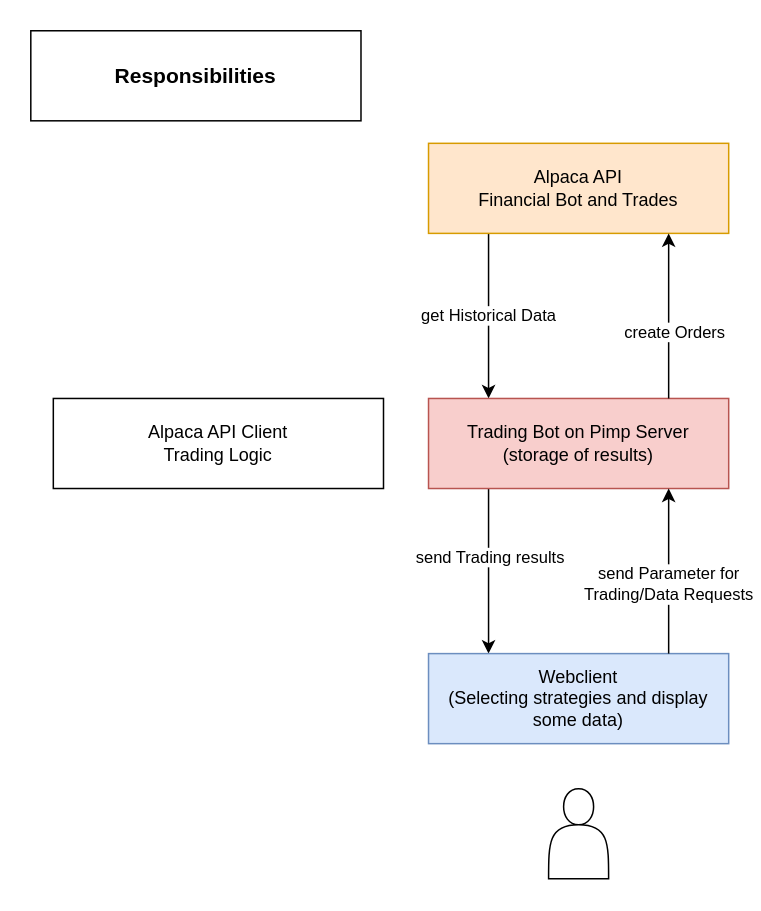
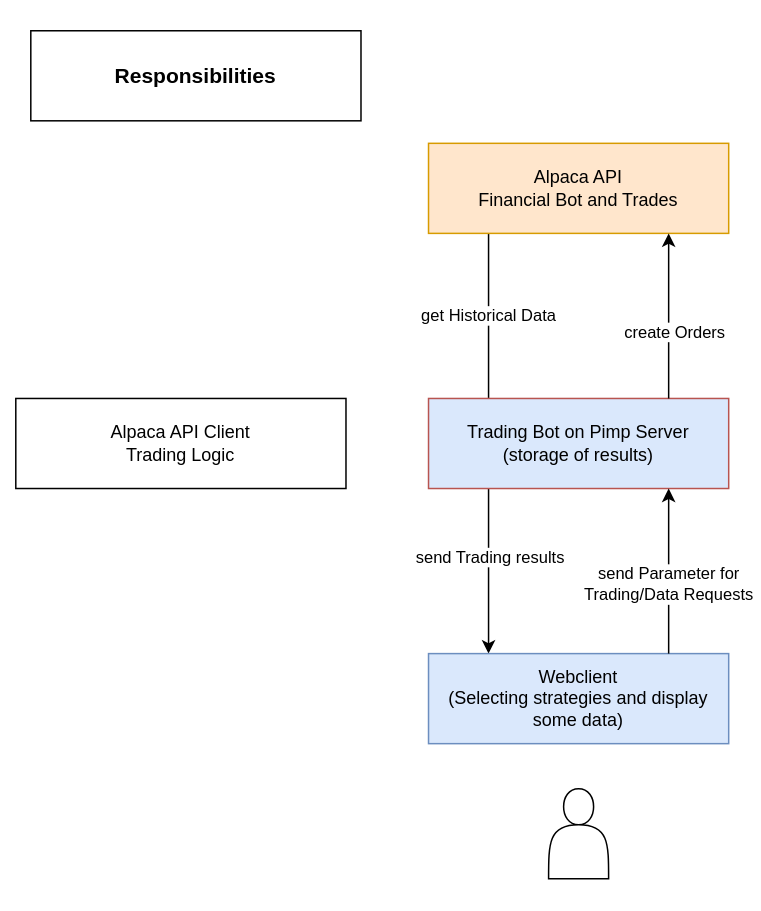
  <mxCell id="0" />
  <mxCell id="1" parent="0" />
- <mxCell id="2" value="get Historical Data" style="edgeStyle=orthogonalEdgeStyle;rounded=0;orthogonalLoop=1;jettySize=auto;html=1;" parent="1" source="3" target="6" edge="1"><mxGeometry relative="1" as="geometry"><Array as="points"><mxPoint x="325" y="225" /><mxPoint x="325" y="225" /></Array></mxGeometry></mxCell>
+ <mxCell id="2" value="get Historical Data" style="edgeStyle=orthogonalEdgeStyle;rounded=0;orthogonalLoop=1;jettySize=auto;html=1;endArrow=none;" parent="1" source="3" target="6" edge="1"><mxGeometry relative="1" as="geometry"><Array as="points"><mxPoint x="325" y="225" /><mxPoint x="325" y="225" /></Array></mxGeometry></mxCell>
  <mxCell id="3" value="Alpaca API&lt;br&gt;Financial Bot and Trades" style="rounded=0;whiteSpace=wrap;html=1;fillColor=#ffe6cc;strokeColor=#d79b00;" parent="1" vertex="1"><mxGeometry x="285" y="95" width="200" height="60" as="geometry" /></mxCell>
  <mxCell id="4" value="" style="edgeStyle=orthogonalEdgeStyle;rounded=0;orthogonalLoop=1;jettySize=auto;html=1;" parent="1" source="6" target="7" edge="1"><mxGeometry relative="1" as="geometry"><Array as="points"><mxPoint x="325" y="395" /><mxPoint x="325" y="395" /></Array></mxGeometry></mxCell>
  <mxCell id="5" value="send Trading results" style="edgeLabel;html=1;align=center;verticalAlign=middle;resizable=0;points=[];" parent="4" vertex="1" connectable="0"><mxGeometry x="-0.181" relative="1" as="geometry"><mxPoint as="offset" /></mxGeometry></mxCell>
- <mxCell id="6" value="Trading Bot on Pimp Server&lt;br&gt;(storage of results)" style="rounded=0;whiteSpace=wrap;html=1;fillColor=#f8cecc;strokeColor=#b85450;" parent="1" vertex="1"><mxGeometry x="285" y="265" width="200" height="60" as="geometry" /></mxCell>
+ <mxCell id="6" value="Trading Bot on Pimp Server&lt;br&gt;(storage of results)" style="rounded=0;whiteSpace=wrap;html=1;fillColor=#dae8fc;strokeColor=#b85450;" parent="1" vertex="1"><mxGeometry x="285" y="265" width="200" height="60" as="geometry" /></mxCell>
  <mxCell id="7" value="Webclient&lt;br&gt;(Selecting strategies and display some data)" style="rounded=0;whiteSpace=wrap;html=1;fillColor=#dae8fc;strokeColor=#6c8ebf;" parent="1" vertex="1"><mxGeometry x="285" y="435" width="200" height="60" as="geometry" /></mxCell>
  <mxCell id="8" value="" style="shape=actor;whiteSpace=wrap;html=1;" parent="1" vertex="1"><mxGeometry x="365" y="525" width="40" height="60" as="geometry" /></mxCell>
  <mxCell id="9" value="" style="edgeStyle=orthogonalEdgeStyle;rounded=0;orthogonalLoop=1;jettySize=auto;html=1;endArrow=none;endFill=0;startArrow=classic;startFill=1;" parent="1" edge="1"><mxGeometry relative="1" as="geometry"><mxPoint x="445" y="155" as="sourcePoint" /><mxPoint x="445" y="265" as="targetPoint" /><Array as="points"><mxPoint x="445" y="225" /><mxPoint x="445" y="225" /></Array></mxGeometry></mxCell>
  <mxCell id="10" value="create Orders" style="edgeLabel;html=1;align=center;verticalAlign=middle;resizable=0;points=[];" parent="9" vertex="1" connectable="0"><mxGeometry x="0.188" y="3" relative="1" as="geometry"><mxPoint as="offset" /></mxGeometry></mxCell>
  <mxCell id="11" value="" style="edgeStyle=orthogonalEdgeStyle;rounded=0;orthogonalLoop=1;jettySize=auto;html=1;endArrow=none;endFill=0;startArrow=classic;startFill=1;" parent="1" edge="1"><mxGeometry relative="1" as="geometry"><mxPoint x="445" y="325" as="sourcePoint" /><mxPoint x="445" y="435" as="targetPoint" /><Array as="points"><mxPoint x="445" y="395" /><mxPoint x="445" y="395" /></Array></mxGeometry></mxCell>
  <mxCell id="12" value="send Parameter for&lt;br&gt;Trading/Data Requests" style="edgeLabel;html=1;align=center;verticalAlign=middle;resizable=0;points=[];" parent="11" vertex="1" connectable="0"><mxGeometry x="0.14" y="-1" relative="1" as="geometry"><mxPoint as="offset" /></mxGeometry></mxCell>
- <mxCell id="13" value="Alpaca API Client&lt;br&gt;Trading Logic&lt;br&gt;" style="rounded=0;whiteSpace=wrap;html=1;" vertex="1" parent="1"><mxGeometry x="35" y="265" width="220" height="60" as="geometry" /></mxCell>
+ <mxCell id="13" value="Alpaca API Client&lt;br&gt;Trading Logic&lt;br&gt;" style="rounded=0;whiteSpace=wrap;html=1;" vertex="1" parent="1"><mxGeometry x="10" y="265" width="220" height="60" as="geometry" /></mxCell>
  <mxCell id="14" value="&lt;b&gt;&lt;font style=&quot;font-size: 14px;&quot;&gt;Responsibilities&lt;/font&gt;&lt;/b&gt;" style="rounded=0;whiteSpace=wrap;html=1;" vertex="1" parent="1"><mxGeometry x="20" y="20" width="220" height="60" as="geometry" /></mxCell>
